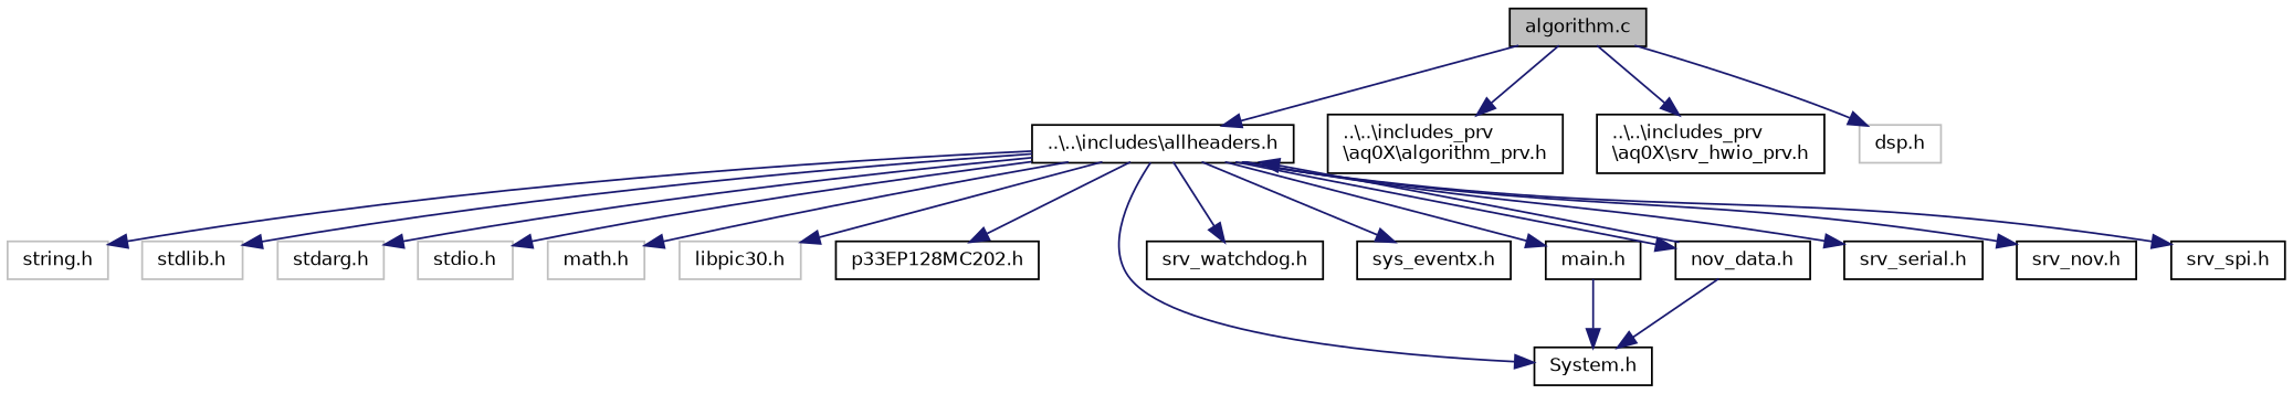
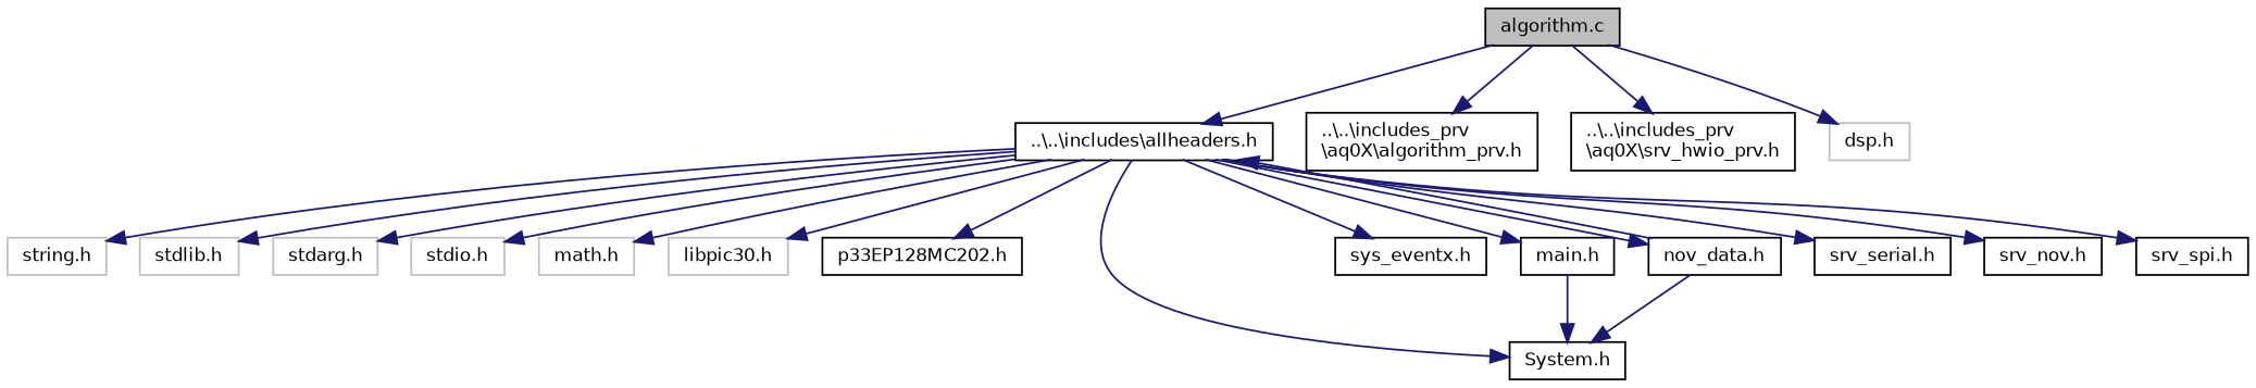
  digraph {
    node [color=black fillcolor=white fontname=Helvetica fontsize=10 shape=record style=filled]
    edge [color=midnightblue fontname=Helvetica fontsize=10 labelfontname=Helvetica labelfontsize=10 style=solid]
    n1 [fillcolor=grey75 fontcolor=black height=0.2 label="algorithm.c" width=0.4]
    n2 [height=0.2 label="..\\..\\includes\\allheaders.h" width=0.4]
    n3 [height=0.2 label="..\\..\\includes_prv\l\\aq0X\\algorithm_prv.h" width=0.4]
    n4 [height=0.2 label="..\\..\\includes_prv\l\\aq0X\\srv_hwio_prv.h" width=0.4]
    n5 [color=grey75 height=0.2 label="dsp.h" width=0.4]
    n6 [color=grey75 height=0.2 label="string.h" width=0.4]
    n7 [color=grey75 height=0.2 label="stdlib.h" width=0.4]
    n8 [color=grey75 height=0.2 label="stdarg.h" width=0.4]
    n9 [color=grey75 height=0.2 label="stdio.h" width=0.4]
    n10 [color=grey75 height=0.2 label="math.h" width=0.4]
    n11 [color=grey75 height=0.2 label="libpic30.h" width=0.4]
    n12 [height=0.2 label="p33EP128MC202.h" width=0.4]
    n13 [height=0.2 label="System.h" width=0.4]
-   n14 [height=0.2 label="srv_watchdog.h" width=0.4]
    n15 [height=0.2 label="sys_eventx.h" width=0.4]
    n16 [height=0.2 label="main.h" width=0.4]
    n17 [height=0.2 label="nov_data.h" width=0.4]
    n18 [height=0.2 label="srv_serial.h" width=0.4]
    n19 [height=0.2 label="srv_nov.h" width=0.4]
    n20 [height=0.2 label="srv_spi.h" width=0.4]
    n1 -> n2
    n1 -> n3
    n1 -> n4
    n1 -> n5
    n2 -> n6
    n2 -> n7
    n2 -> n8
    n2 -> n9
    n2 -> n10
    n2 -> n11
    n2 -> n12
    n2 -> n13
-   n2 -> n14
    n2 -> n15
    n2 -> n16
    n2 -> n17
    n2 -> n18
    n2 -> n19
    n2 -> n20
    n16 -> n13
    n17 -> n2
    n17 -> n13
  }
